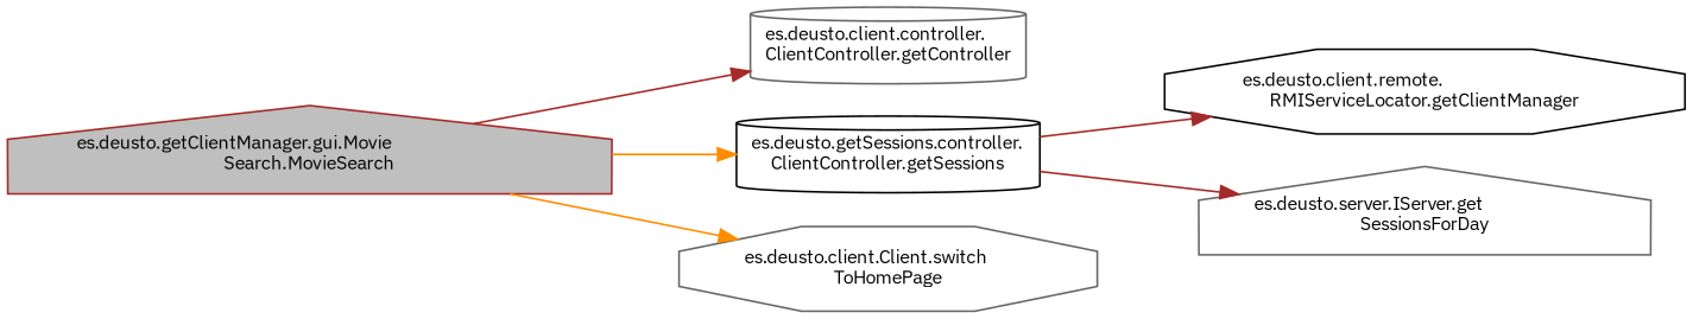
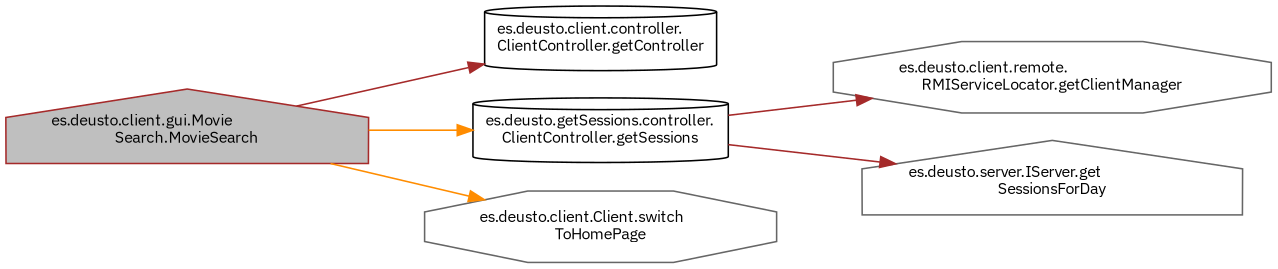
  digraph {
    fontname="IBM Plex Sans"
    rankdir=LR
    node [color=gray40 fillcolor=white fontname="IBM Plex Sans" fontsize=10 shape=house style=filled]
    edge [color=brown fontname="IBM Plex Sans" fontsize=10 labelfontname=Helvetica labelfontsize=10 style=solid]
-   n1 [color=brown fillcolor=grey75 fontcolor=black height=0.2 label="es.deusto.getClientManager.gui.Movie\lSearch.MovieSearch" width=0.4]
-   n2 [height=0.2 label="es.deusto.client.controller.\lClientController.getController" shape=cylinder width=0.4]
+   n1 [color=brown fillcolor=grey75 fontcolor=black height=0.2 label="es.deusto.client.gui.Movie\lSearch.MovieSearch" width=0.4]
+   n2 [color=black height=0.2 label="es.deusto.client.controller.\lClientController.getController" shape=cylinder width=0.4]
    n3 [color=black height=0.2 label="es.deusto.getSessions.controller.\lClientController.getSessions" shape=cylinder width=0.4]
    n4 [height=0.2 label="es.deusto.client.Client.switch\lToHomePage" shape=octagon width=0.4]
-   n5 [color=black height=0.2 label="es.deusto.client.remote.\lRMIServiceLocator.getClientManager" shape=octagon width=0.4]
+   n5 [height=0.2 label="es.deusto.client.remote.\lRMIServiceLocator.getClientManager" shape=octagon width=0.4]
    n6 [height=0.2 label="es.deusto.server.IServer.get\lSessionsForDay" width=0.4]
    n1 -> n2
    n1 -> n3 [color=darkorange]
    n1 -> n4 [color=darkorange]
    n3 -> n5
    n3 -> n6
  }
